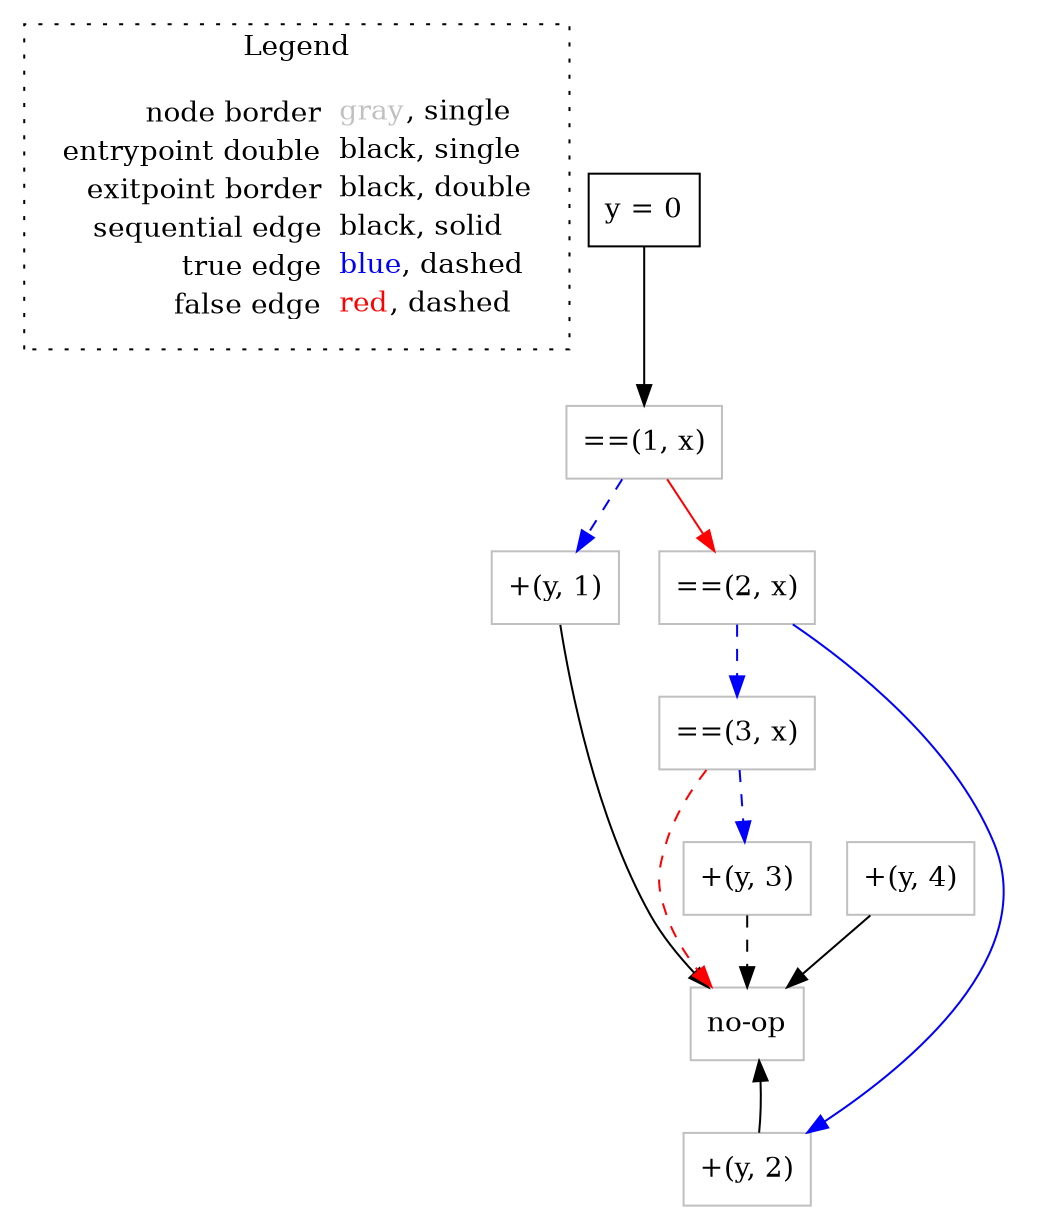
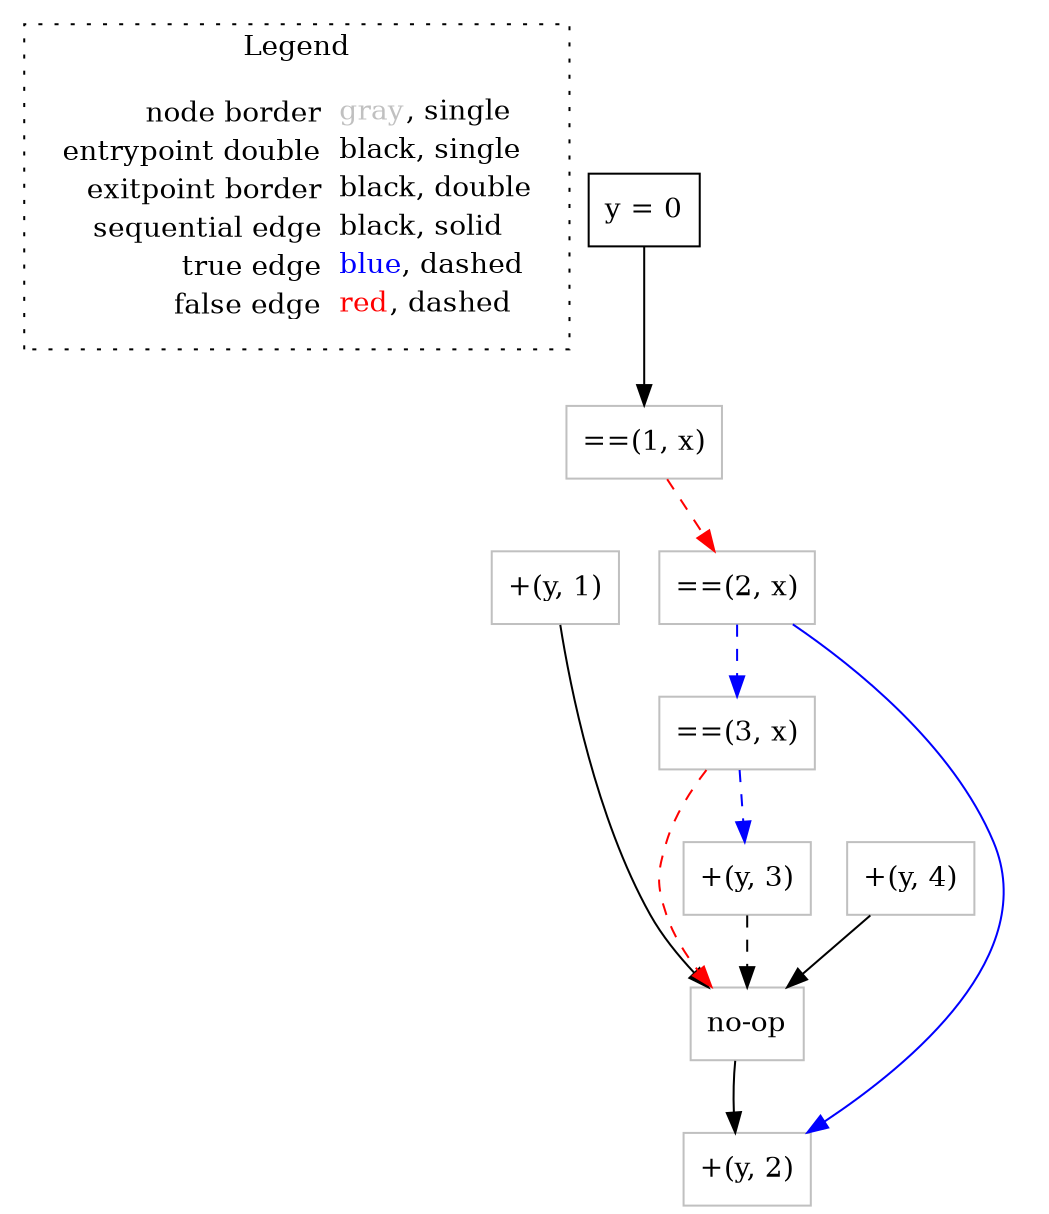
  digraph {
    node [shape=rect color=gray]
    edge [color=black style=dashed]
    n1 [label=<<table border="0" cellpadding="2" cellspacing="0" cellborder="0"><tr><td align="right">node border&nbsp;</td><td align="left"><font color="gray">gray</font>, single</td></tr><tr><td align="right">entrypoint double&nbsp;</td><td align="left"><font color="black">black</font>, single</td></tr><tr><td align="right">exitpoint border&nbsp;</td><td align="left"><font color="black">black</font>, double</td></tr><tr><td align="right">sequential edge&nbsp;</td><td align="left"><font color="black">black</font>, solid</td></tr><tr><td align="right">true edge&nbsp;</td><td align="left"><font color="blue">blue</font>, dashed</td></tr><tr><td align="right">false edge&nbsp;</td><td align="left"><font color="red">red</font>, dashed</td></tr></table>> shape=plaintext color=""]
    n2 [color=black label=<y = 0>]
    n3 [label=<==(1, x)>]
    n4 [label=<+(y, 1)>]
    n5 [label=<==(2, x)>]
    n6 [label=<no-op>]
    n7 [label=<+(y, 2)>]
    n8 [label=<==(3, x)>]
    n9 [label=<+(y, 3)>]
    n10 [label=<+(y, 4)>]
    subgraph cluster_1 {
      label=Legend
      style=dotted
      n1
    }
    n2 -> n3 [style=""]
-   n3 -> n4 [color=blue]
-   n3 -> n5 [color=red style=solid]
+   n3 -> n5 [color=red]
    n4 -> n6 [style=""]
    n5 -> n7 [color=blue style=solid]
    n5 -> n8 [color=blue]
-   n7 -> n6 [style=""]
+   n6 -> n7 [style=""]
    n8 -> n6 [color=red]
    n8 -> n9 [color=blue]
    n9 -> n6
    n10 -> n6 [style=""]
  }
